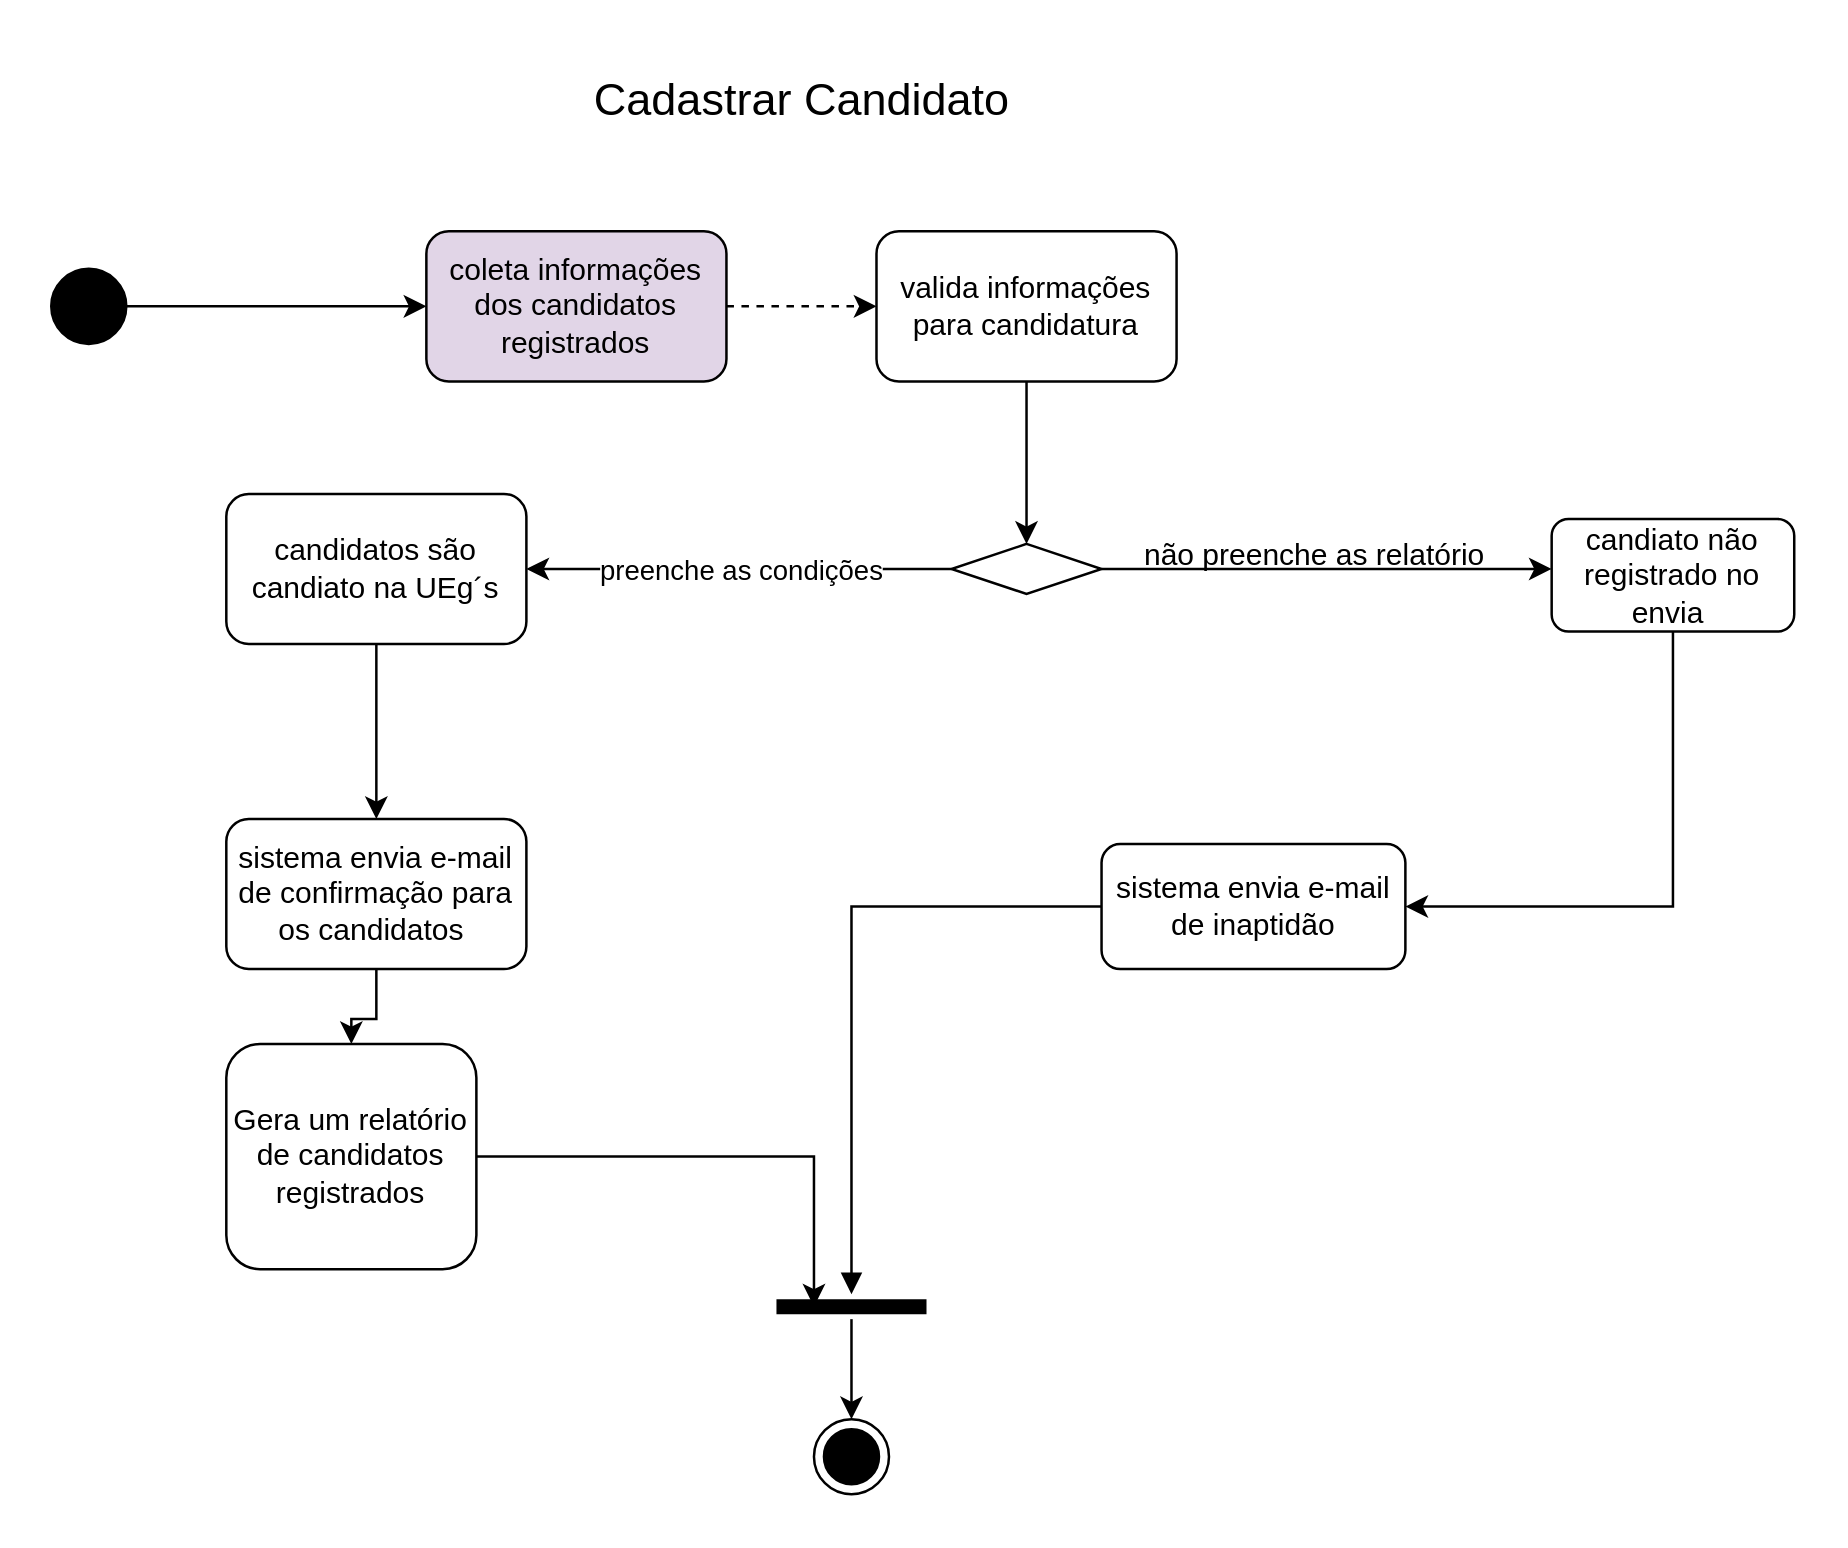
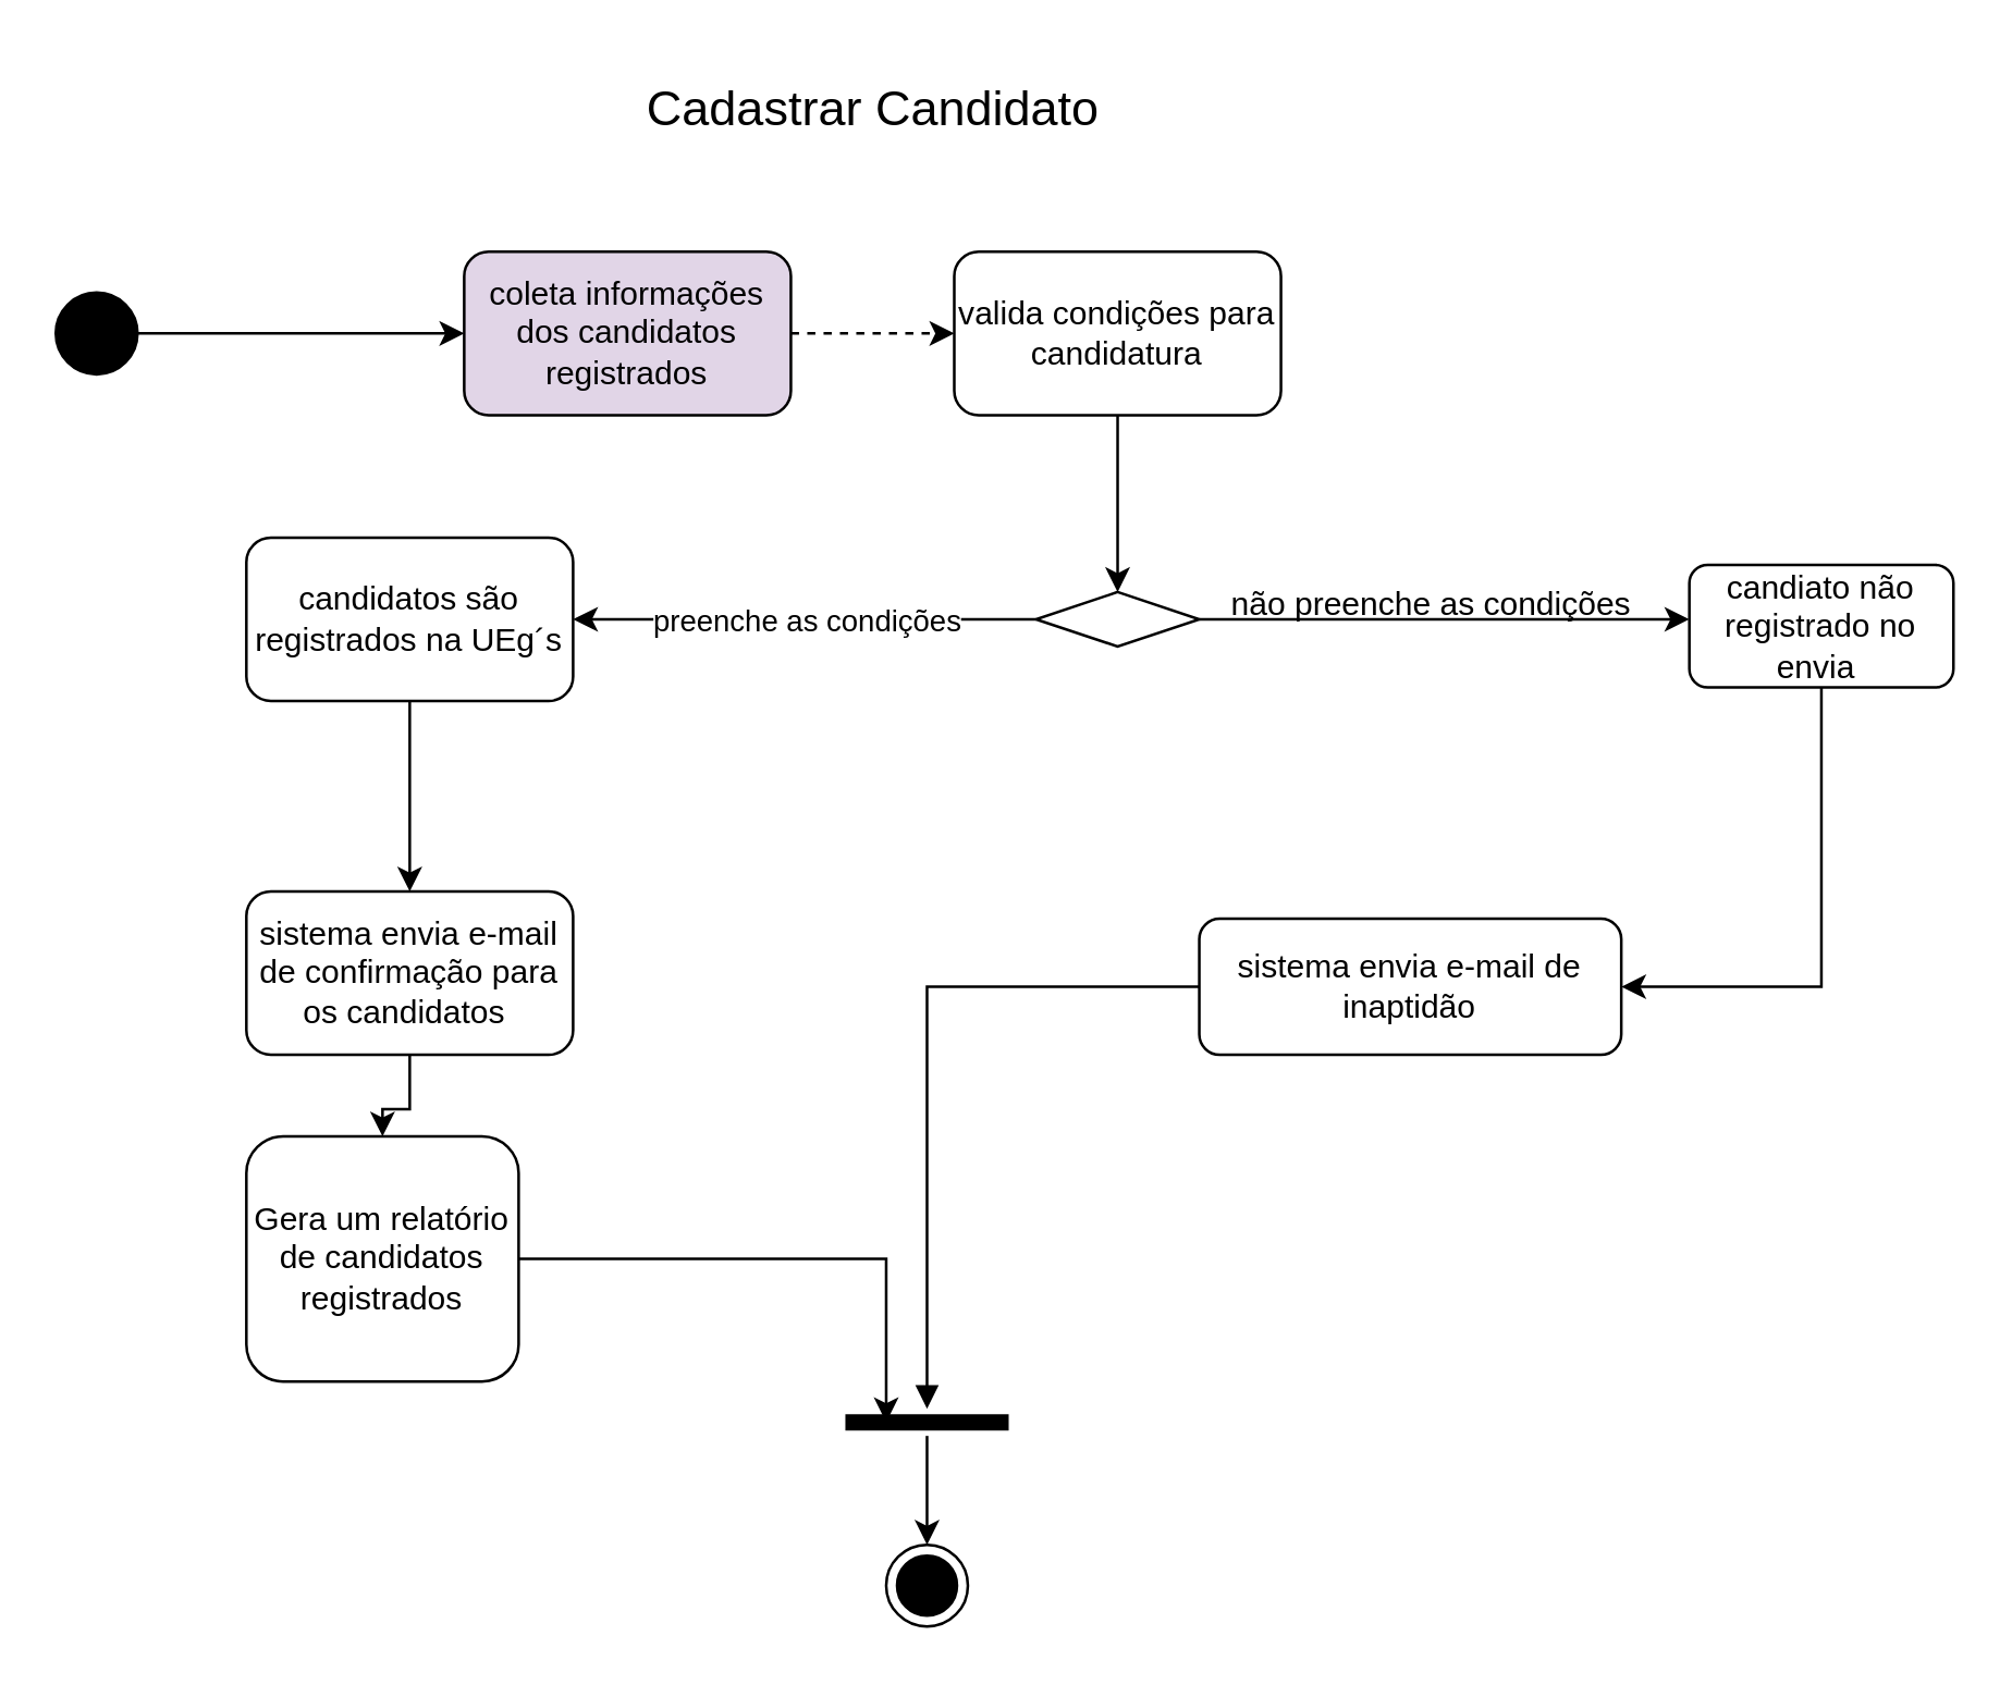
  <mxCell id="0" />
  <mxCell id="1" parent="0" />
  <mxCell id="2" style="edgeStyle=orthogonalEdgeStyle;rounded=0;orthogonalLoop=1;jettySize=auto;html=1;entryX=0;entryY=0.5;entryDx=0;entryDy=0;" parent="1" source="3" target="5" edge="1"><mxGeometry relative="1" as="geometry" /></mxCell>
  <mxCell id="3" value="" style="ellipse;fillColor=strokeColor;html=1;" parent="1" vertex="1"><mxGeometry x="20" y="107" width="30" height="30" as="geometry" /></mxCell>
  <mxCell id="4" style="edgeStyle=orthogonalEdgeStyle;rounded=0;orthogonalLoop=1;jettySize=auto;html=1;dashed=1;" parent="1" source="5" target="7" edge="1"><mxGeometry relative="1" as="geometry" /></mxCell>
  <mxCell id="5" value="coleta informações dos candidatos registrados" style="rounded=1;whiteSpace=wrap;html=1;fillColor=#e1d5e7;" parent="1" vertex="1"><mxGeometry x="170" y="92" width="120" height="60" as="geometry" /></mxCell>
  <mxCell id="6" style="edgeStyle=orthogonalEdgeStyle;rounded=0;orthogonalLoop=1;jettySize=auto;html=1;entryX=0.5;entryY=0;entryDx=0;entryDy=0;" parent="1" source="7" target="10" edge="1"><mxGeometry relative="1" as="geometry" /></mxCell>
- <mxCell id="7" value="valida informações para candidatura" style="rounded=1;whiteSpace=wrap;html=1;" parent="1" vertex="1"><mxGeometry x="350" y="92" width="120" height="60" as="geometry" /></mxCell>
+ <mxCell id="7" value="valida condições para candidatura" style="rounded=1;whiteSpace=wrap;html=1;" parent="1" vertex="1"><mxGeometry x="350" y="92" width="120" height="60" as="geometry" /></mxCell>
  <mxCell id="8" style="edgeStyle=orthogonalEdgeStyle;rounded=0;orthogonalLoop=1;jettySize=auto;html=1;" parent="1" source="10" edge="1"><mxGeometry relative="1" as="geometry"><mxPoint x="620" y="227" as="targetPoint" /></mxGeometry></mxCell>
  <mxCell id="9" value="preenche as condições" style="edgeStyle=orthogonalEdgeStyle;rounded=0;orthogonalLoop=1;jettySize=auto;html=1;" parent="1" source="10" edge="1"><mxGeometry relative="1" as="geometry"><mxPoint x="210" y="227" as="targetPoint" /></mxGeometry></mxCell>
  <mxCell id="10" value="" style="rhombus;whiteSpace=wrap;html=1;" parent="1" vertex="1"><mxGeometry x="380" y="217" width="60" height="20" as="geometry" /></mxCell>
- <mxCell id="11" value="não preenche as relatório" style="text;html=1;align=center;verticalAlign=middle;resizable=0;points=[];autosize=1;strokeColor=none;fillColor=none;" parent="1" vertex="1"><mxGeometry x="440" y="207" width="170" height="30" as="geometry" /></mxCell>
+ <mxCell id="11" value="não preenche as condições" style="text;html=1;align=center;verticalAlign=middle;resizable=0;points=[];autosize=1;strokeColor=none;fillColor=none;" parent="1" vertex="1"><mxGeometry x="440" y="207" width="170" height="30" as="geometry" /></mxCell>
  <mxCell id="12" style="edgeStyle=orthogonalEdgeStyle;rounded=0;orthogonalLoop=1;jettySize=auto;html=1;entryX=1;entryY=0.5;entryDx=0;entryDy=0;" parent="1" source="13" target="15" edge="1"><mxGeometry relative="1" as="geometry"><mxPoint x="668.5" y="387" as="targetPoint" /><Array as="points"><mxPoint x="669" y="362" /></Array></mxGeometry></mxCell>
  <mxCell id="13" value="candiato não registrado no envia&amp;nbsp;" style="rounded=1;whiteSpace=wrap;html=1;" parent="1" vertex="1"><mxGeometry x="620" y="207" width="97" height="45" as="geometry" /></mxCell>
  <mxCell id="14" style="edgeStyle=orthogonalEdgeStyle;rounded=0;orthogonalLoop=1;jettySize=auto;html=1;endArrow=block;endFill=1;" parent="1" source="15" target="21" edge="1"><mxGeometry relative="1" as="geometry"><mxPoint x="500.75" y="477" as="targetPoint" /></mxGeometry></mxCell>
- <mxCell id="15" value="sistema envia e-mail de inaptidão" style="rounded=1;whiteSpace=wrap;html=1;" parent="1" vertex="1"><mxGeometry x="440" y="337" width="121.5" height="50" as="geometry" /></mxCell>
+ <mxCell id="15" value="sistema envia e-mail de inaptidão" style="rounded=1;whiteSpace=wrap;html=1;" parent="1" vertex="1"><mxGeometry x="440" y="337" width="155" height="50" as="geometry" /></mxCell>
  <mxCell id="16" style="edgeStyle=orthogonalEdgeStyle;rounded=0;orthogonalLoop=1;jettySize=auto;html=1;entryX=0.5;entryY=0;entryDx=0;entryDy=0;" parent="1" source="17" target="19" edge="1"><mxGeometry relative="1" as="geometry" /></mxCell>
- <mxCell id="17" value="candidatos são candiato na UEg´s" style="rounded=1;whiteSpace=wrap;html=1;" parent="1" vertex="1"><mxGeometry x="90" y="197" width="120" height="60" as="geometry" /></mxCell>
+ <mxCell id="17" value="candidatos são registrados na UEg´s" style="rounded=1;whiteSpace=wrap;html=1;" parent="1" vertex="1"><mxGeometry x="90" y="197" width="120" height="60" as="geometry" /></mxCell>
  <mxCell id="18" style="edgeStyle=orthogonalEdgeStyle;rounded=0;orthogonalLoop=1;jettySize=auto;html=1;" edge="1" parent="1" source="19" target="24"><mxGeometry relative="1" as="geometry"><mxPoint x="150" y="447" as="targetPoint" /></mxGeometry></mxCell>
  <mxCell id="19" value="sistema envia e-mail de confirmação para os candidatos&amp;nbsp;" style="rounded=1;whiteSpace=wrap;html=1;" parent="1" vertex="1"><mxGeometry x="90" y="327" width="120" height="60" as="geometry" /></mxCell>
  <mxCell id="20" style="edgeStyle=orthogonalEdgeStyle;rounded=0;orthogonalLoop=1;jettySize=auto;html=1;" parent="1" source="21" edge="1"><mxGeometry relative="1" as="geometry"><mxPoint x="340" y="567" as="targetPoint" /></mxGeometry></mxCell>
  <mxCell id="21" value="" style="shape=line;html=1;strokeWidth=6;strokeColor=#000000;" parent="1" vertex="1"><mxGeometry x="310" y="517" width="60" height="10" as="geometry" /></mxCell>
  <mxCell id="22" value="" style="ellipse;html=1;shape=endState;fillColor=strokeColor;" parent="1" vertex="1"><mxGeometry x="325" y="567" width="30" height="30" as="geometry" /></mxCell>
  <mxCell id="23" value="Cadastrar Candidato" style="text;html=1;align=center;verticalAlign=middle;resizable=0;points=[];autosize=1;strokeColor=none;fillColor=none;fontSize=18;" parent="1" vertex="1"><mxGeometry x="225" y="20" width="190" height="40" as="geometry" /></mxCell>
  <mxCell id="24" value="Gera um relatório de candidatos registrados" style="rounded=1;whiteSpace=wrap;html=1;" vertex="1" parent="1"><mxGeometry x="90" y="417" width="100" height="90" as="geometry" /></mxCell>
  <mxCell id="25" style="edgeStyle=orthogonalEdgeStyle;rounded=0;orthogonalLoop=1;jettySize=auto;html=1;entryX=0.25;entryY=0.5;entryDx=0;entryDy=0;entryPerimeter=0;" edge="1" parent="1" source="24" target="21"><mxGeometry relative="1" as="geometry" /></mxCell>
